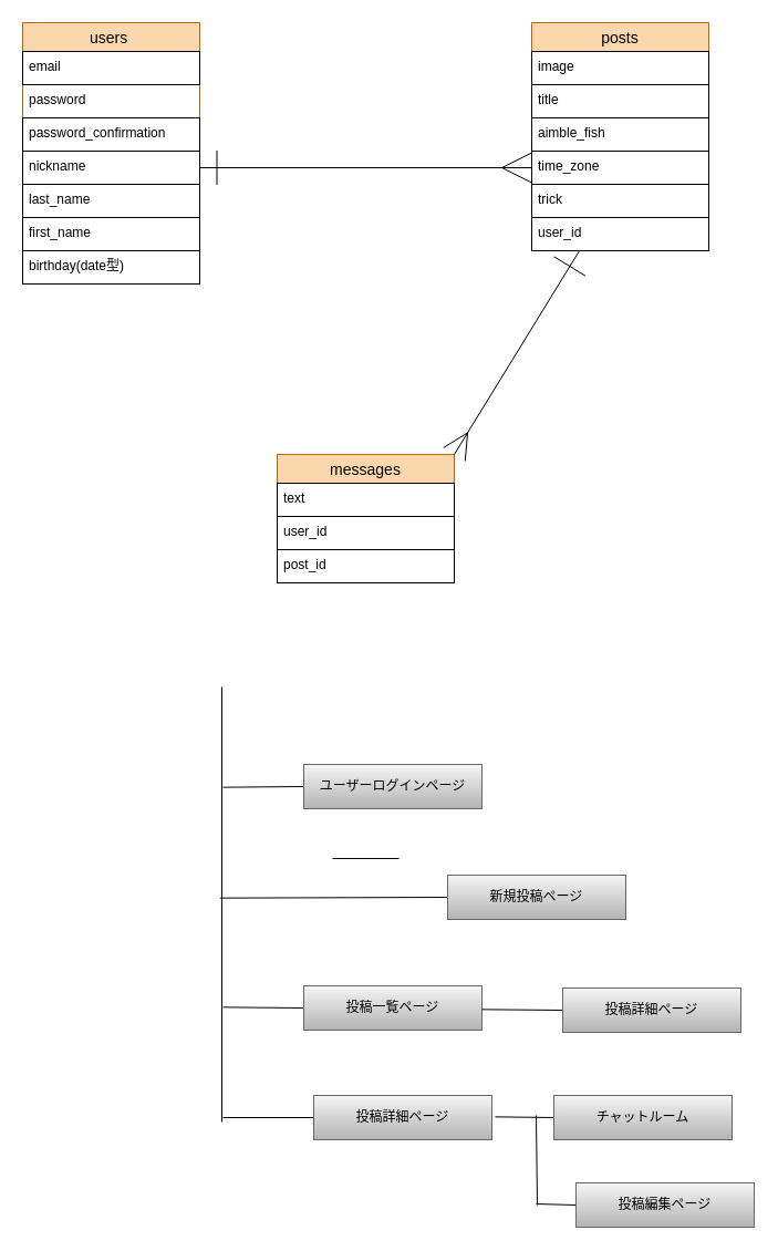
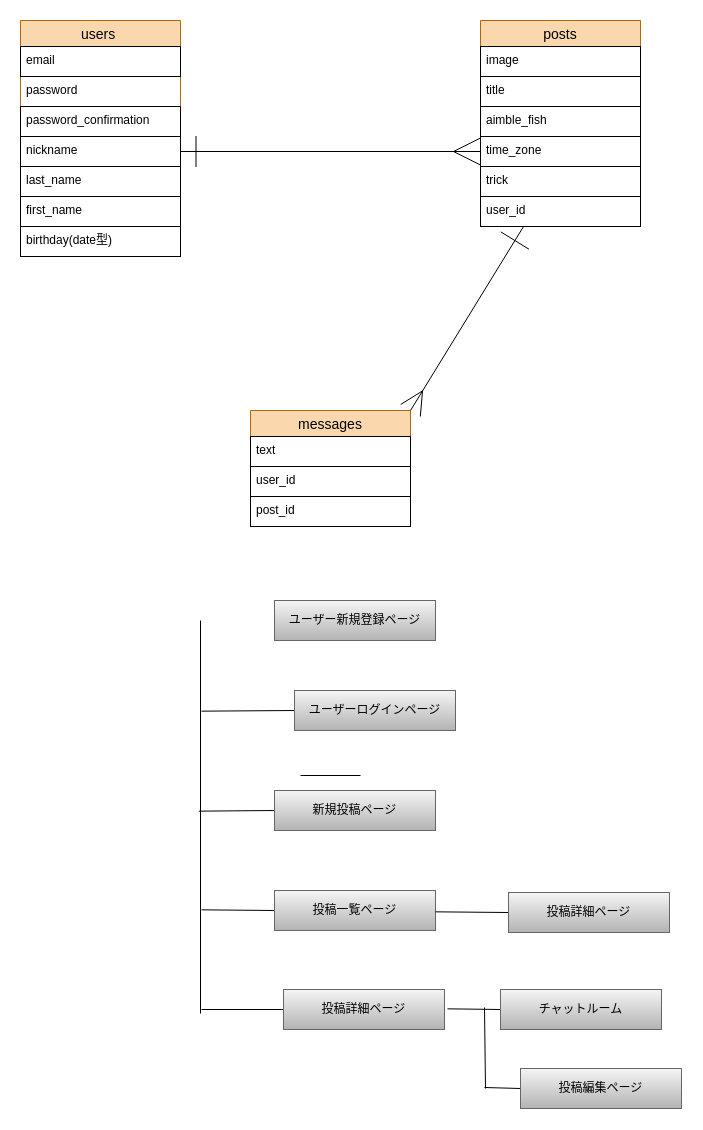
  <mxCell id="0" />
  <mxCell id="1" parent="0" />
  <mxCell id="2" value="users " style="swimlane;fontStyle=0;childLayout=stackLayout;horizontal=1;startSize=26;horizontalStack=0;resizeParent=1;resizeParentMax=0;resizeLast=0;collapsible=1;marginBottom=0;align=center;fontSize=14;strokeColor=#b46504;fillColor=#fad7ac;fontColor=#000000;" parent="1" vertex="1"><mxGeometry x="20" y="20" width="160" height="236" as="geometry" /></mxCell>
  <mxCell id="3" value="email" style="text;spacingLeft=4;spacingRight=4;overflow=hidden;rotatable=0;points=[[0,0.5],[1,0.5]];portConstraint=eastwest;fontSize=12;strokeColor=#000000;fontColor=#000000;" parent="2" vertex="1"><mxGeometry y="26" width="160" height="30" as="geometry" /></mxCell>
  <mxCell id="4" value="password" style="text;spacingLeft=4;spacingRight=4;overflow=hidden;rotatable=0;points=[[0,0.5],[1,0.5]];portConstraint=eastwest;fontSize=12;fontColor=#000000;" parent="2" vertex="1"><mxGeometry y="56" width="160" height="30" as="geometry" /></mxCell>
  <mxCell id="5" value="password_confirmation" style="text;spacingLeft=4;spacingRight=4;overflow=hidden;rotatable=0;points=[[0,0.5],[1,0.5]];portConstraint=eastwest;fontSize=12;strokeColor=#000000;fontColor=#000000;" parent="2" vertex="1"><mxGeometry y="86" width="160" height="30" as="geometry" /></mxCell>
  <mxCell id="6" value="nickname" style="text;spacingLeft=4;spacingRight=4;overflow=hidden;rotatable=0;points=[[0,0.5],[1,0.5]];portConstraint=eastwest;fontSize=12;strokeColor=#000000;fontColor=#000000;" parent="2" vertex="1"><mxGeometry y="116" width="160" height="30" as="geometry" /></mxCell>
  <mxCell id="7" value="last_name" style="text;spacingLeft=4;spacingRight=4;overflow=hidden;rotatable=0;points=[[0,0.5],[1,0.5]];portConstraint=eastwest;fontSize=12;strokeColor=#000000;fontColor=#000000;" parent="2" vertex="1"><mxGeometry y="146" width="160" height="30" as="geometry" /></mxCell>
  <mxCell id="8" value="first_name" style="text;spacingLeft=4;spacingRight=4;overflow=hidden;rotatable=0;points=[[0,0.5],[1,0.5]];portConstraint=eastwest;fontSize=12;strokeColor=#000000;fontColor=#000000;" parent="2" vertex="1"><mxGeometry y="176" width="160" height="30" as="geometry" /></mxCell>
  <mxCell id="9" value="birthday(date型)" style="text;spacingLeft=4;spacingRight=4;overflow=hidden;rotatable=0;points=[[0,0.5],[1,0.5]];portConstraint=eastwest;fontSize=12;strokeColor=#000000;fontColor=#000000;" parent="2" vertex="1"><mxGeometry y="206" width="160" height="30" as="geometry" /></mxCell>
  <mxCell id="10" value="posts" style="swimlane;fontStyle=0;childLayout=stackLayout;horizontal=1;startSize=26;horizontalStack=0;resizeParent=1;resizeParentMax=0;resizeLast=0;collapsible=1;marginBottom=0;align=center;fontSize=14;strokeColor=#b46504;fillColor=#fad7ac;fontColor=#000000;" parent="1" vertex="1"><mxGeometry x="480" y="20" width="160" height="206" as="geometry" /></mxCell>
  <mxCell id="11" value="image    " style="text;fillColor=none;spacingLeft=4;spacingRight=4;overflow=hidden;rotatable=0;points=[[0,0.5],[1,0.5]];portConstraint=eastwest;fontSize=12;fontColor=#000000;strokeColor=#000000;" parent="10" vertex="1"><mxGeometry y="26" width="160" height="30" as="geometry" /></mxCell>
  <mxCell id="12" value="title" style="text;fillColor=none;spacingLeft=4;spacingRight=4;overflow=hidden;rotatable=0;points=[[0,0.5],[1,0.5]];portConstraint=eastwest;fontSize=12;fontColor=#000000;strokeColor=#000000;" parent="10" vertex="1"><mxGeometry y="56" width="160" height="30" as="geometry" /></mxCell>
  <mxCell id="13" value="aimble_fish" style="text;fillColor=none;spacingLeft=4;spacingRight=4;overflow=hidden;rotatable=0;points=[[0,0.5],[1,0.5]];portConstraint=eastwest;fontSize=12;fontColor=#000000;strokeColor=#000000;" parent="10" vertex="1"><mxGeometry y="86" width="160" height="30" as="geometry" /></mxCell>
  <mxCell id="14" value="time_zone" style="text;fillColor=none;spacingLeft=4;spacingRight=4;overflow=hidden;rotatable=0;points=[[0,0.5],[1,0.5]];portConstraint=eastwest;fontSize=12;fontColor=#000000;strokeColor=#000000;" parent="10" vertex="1"><mxGeometry y="116" width="160" height="30" as="geometry" /></mxCell>
  <mxCell id="15" value="trick" style="text;fillColor=none;spacingLeft=4;spacingRight=4;overflow=hidden;rotatable=0;points=[[0,0.5],[1,0.5]];portConstraint=eastwest;fontSize=12;fontColor=#000000;strokeColor=#000000;" parent="10" vertex="1"><mxGeometry y="146" width="160" height="30" as="geometry" /></mxCell>
  <mxCell id="16" value="user_id" style="text;fillColor=none;spacingLeft=4;spacingRight=4;overflow=hidden;rotatable=0;points=[[0,0.5],[1,0.5]];portConstraint=eastwest;fontSize=12;fontColor=#000000;strokeColor=#000000;" parent="10" vertex="1"><mxGeometry y="176" width="160" height="30" as="geometry" /></mxCell>
  <mxCell id="17" value="messages" style="swimlane;fontStyle=0;childLayout=stackLayout;horizontal=1;startSize=26;horizontalStack=0;resizeParent=1;resizeParentMax=0;resizeLast=0;collapsible=1;marginBottom=0;align=center;fontSize=14;strokeColor=#b46504;fillColor=#fad7ac;fontColor=#000000;" parent="1" vertex="1"><mxGeometry x="250" y="410" width="160" height="116" as="geometry" /></mxCell>
  <mxCell id="18" value="text" style="text;fillColor=none;spacingLeft=4;spacingRight=4;overflow=hidden;rotatable=0;points=[[0,0.5],[1,0.5]];portConstraint=eastwest;fontSize=12;fontColor=#000000;strokeColor=#000000;" parent="17" vertex="1"><mxGeometry y="26" width="160" height="30" as="geometry" /></mxCell>
  <mxCell id="19" value="user_id" style="text;fillColor=none;spacingLeft=4;spacingRight=4;overflow=hidden;rotatable=0;points=[[0,0.5],[1,0.5]];portConstraint=eastwest;fontSize=12;fontColor=#000000;strokeColor=#000000;" parent="17" vertex="1"><mxGeometry y="56" width="160" height="30" as="geometry" /></mxCell>
  <mxCell id="20" value="post_id" style="text;fillColor=none;spacingLeft=4;spacingRight=4;overflow=hidden;rotatable=0;points=[[0,0.5],[1,0.5]];portConstraint=eastwest;fontSize=12;fontColor=#000000;strokeColor=#000000;" parent="17" vertex="1"><mxGeometry y="86" width="160" height="30" as="geometry" /></mxCell>
  <mxCell id="21" style="edgeStyle=none;html=1;exitX=1;exitY=0.5;exitDx=0;exitDy=0;entryX=0;entryY=0.5;entryDx=0;entryDy=0;endArrow=ERmany;endFill=0;endSize=25;startArrow=ERone;startFill=0;startSize=29;strokeColor=#000000;" parent="1" source="6" target="14" edge="1"><mxGeometry relative="1" as="geometry" /></mxCell>
  <mxCell id="22" value="" style="fontSize=12;html=1;endArrow=ERmany;startArrow=ERone;shadow=0;endSize=21;startSize=31;startFill=0;sourcePerimeterSpacing=0;endFill=0;exitX=0.269;exitY=1;exitDx=0;exitDy=0;exitPerimeter=0;fontColor=#000000;strokeColor=#000000;entryX=1;entryY=0;entryDx=0;entryDy=0;" parent="1" source="16" target="17" edge="1"><mxGeometry width="100" height="100" relative="1" as="geometry"><mxPoint x="570" y="290" as="sourcePoint" /><mxPoint x="410" y="400" as="targetPoint" /></mxGeometry></mxCell>
+ <mxCell id="23" value="ユーザー新規登録ページ" style="whiteSpace=wrap;html=1;align=center;strokeColor=#666666;fillColor=#f5f5f5;gradientColor=#b3b3b3;fontColor=#000000;" parent="1" vertex="1"><mxGeometry x="274" y="600" width="161" height="40" as="geometry" /></mxCell>
  <mxCell id="24" style="edgeStyle=none;html=1;exitX=0;exitY=0.5;exitDx=0;exitDy=0;shadow=0;fontColor=#000000;endArrow=none;endFill=0;strokeColor=#000000;" parent="1" source="25" edge="1"><mxGeometry relative="1" as="geometry"><mxPoint x="201" y="710.667" as="targetPoint" /></mxGeometry></mxCell>
- <mxCell id="25" value="ユーザーログインページ" style="whiteSpace=wrap;html=1;align=center;strokeColor=#666666;fillColor=#f5f5f5;gradientColor=#b3b3b3;fontColor=#000000;" parent="1" vertex="1"><mxGeometry x="274" y="690" width="161" height="40" as="geometry" /></mxCell>
+ <mxCell id="25" value="ユーザーログインページ" style="whiteSpace=wrap;html=1;align=center;strokeColor=#666666;fillColor=#f5f5f5;gradientColor=#b3b3b3;fontColor=#000000;" parent="1" vertex="1"><mxGeometry x="294" y="690" width="161" height="40" as="geometry" /></mxCell>
  <mxCell id="26" style="edgeStyle=none;html=1;exitX=0;exitY=0.5;exitDx=0;exitDy=0;shadow=0;fontColor=#000000;endArrow=none;endFill=0;strokeColor=#000000;" parent="1" source="27" edge="1"><mxGeometry relative="1" as="geometry"><mxPoint x="198.333" y="810.667" as="targetPoint" /></mxGeometry></mxCell>
- <mxCell id="27" value="新規投稿ページ" style="whiteSpace=wrap;html=1;align=center;strokeColor=#666666;fillColor=#f5f5f5;gradientColor=#b3b3b3;fontColor=#000000;" parent="1" vertex="1"><mxGeometry x="404" y="790" width="161" height="40" as="geometry" /></mxCell>
+ <mxCell id="27" value="新規投稿ページ" style="whiteSpace=wrap;html=1;align=center;strokeColor=#666666;fillColor=#f5f5f5;gradientColor=#b3b3b3;fontColor=#000000;" parent="1" vertex="1"><mxGeometry x="274" y="790" width="161" height="40" as="geometry" /></mxCell>
  <mxCell id="28" style="edgeStyle=none;html=1;exitX=0;exitY=0.5;exitDx=0;exitDy=0;shadow=0;fontColor=#000000;endArrow=none;endFill=0;strokeColor=#000000;" parent="1" source="29" edge="1"><mxGeometry relative="1" as="geometry"><mxPoint x="201" y="909.333" as="targetPoint" /></mxGeometry></mxCell>
  <mxCell id="29" value="投稿一覧ページ" style="whiteSpace=wrap;html=1;align=center;strokeColor=#666666;fillColor=#f5f5f5;gradientColor=#b3b3b3;fontColor=#000000;" parent="1" vertex="1"><mxGeometry x="274" y="890" width="161" height="40" as="geometry" /></mxCell>
  <mxCell id="30" value="" style="line;strokeWidth=1;rotatable=0;dashed=0;labelPosition=right;align=left;verticalAlign=middle;spacingTop=0;spacingLeft=6;points=[];portConstraint=eastwest;fontColor=#000000;" parent="1" vertex="1"><mxGeometry x="300" y="770" width="60" height="10" as="geometry" /></mxCell>
  <mxCell id="31" style="edgeStyle=none;html=1;shadow=0;fontColor=#000000;strokeColor=#000000;endArrow=none;endFill=0;" parent="1" edge="1"><mxGeometry relative="1" as="geometry"><mxPoint x="200" y="620" as="sourcePoint" /><mxPoint x="200" y="1013" as="targetPoint" /></mxGeometry></mxCell>
  <mxCell id="32" style="edgeStyle=none;html=1;exitX=0;exitY=0.5;exitDx=0;exitDy=0;shadow=0;fontColor=#000000;endArrow=none;endFill=0;strokeColor=#000000;" parent="1" source="33" edge="1"><mxGeometry relative="1" as="geometry"><mxPoint x="201" y="1009" as="targetPoint" /></mxGeometry></mxCell>
  <mxCell id="33" value="投稿詳細ページ" style="whiteSpace=wrap;html=1;align=center;strokeColor=#666666;fillColor=#f5f5f5;gradientColor=#b3b3b3;fontColor=#000000;" parent="1" vertex="1"><mxGeometry x="283" y="989" width="161" height="40" as="geometry" /></mxCell>
  <mxCell id="34" style="edgeStyle=none;html=1;exitX=0;exitY=0.5;exitDx=0;exitDy=0;shadow=0;fontColor=#000000;endArrow=none;endFill=0;strokeColor=#000000;" parent="1" source="35" edge="1"><mxGeometry relative="1" as="geometry"><mxPoint x="435" y="911.333" as="targetPoint" /></mxGeometry></mxCell>
  <mxCell id="35" value="投稿詳細ページ" style="whiteSpace=wrap;html=1;align=center;strokeColor=#666666;fillColor=#f5f5f5;gradientColor=#b3b3b3;fontColor=#000000;" parent="1" vertex="1"><mxGeometry x="508" y="892" width="161" height="40" as="geometry" /></mxCell>
  <mxCell id="36" style="edgeStyle=none;html=1;exitX=0;exitY=0.5;exitDx=0;exitDy=0;shadow=0;fontColor=#000000;endArrow=none;endFill=0;strokeColor=#000000;" parent="1" source="37" edge="1"><mxGeometry relative="1" as="geometry"><mxPoint x="447" y="1008.333" as="targetPoint" /></mxGeometry></mxCell>
  <mxCell id="37" value="チャットルーム" style="whiteSpace=wrap;html=1;align=center;strokeColor=#666666;fillColor=#f5f5f5;gradientColor=#b3b3b3;fontColor=#000000;" parent="1" vertex="1"><mxGeometry x="500" y="989" width="161" height="40" as="geometry" /></mxCell>
  <mxCell id="38" style="edgeStyle=none;html=1;exitX=0;exitY=0.5;exitDx=0;exitDy=0;shadow=0;fontColor=#000000;endArrow=none;endFill=0;strokeColor=#000000;" parent="1" source="39" edge="1"><mxGeometry relative="1" as="geometry"><mxPoint x="484" y="1087" as="targetPoint" /></mxGeometry></mxCell>
  <mxCell id="39" value="投稿編集ページ" style="whiteSpace=wrap;html=1;align=center;strokeColor=#666666;fillColor=#f5f5f5;gradientColor=#b3b3b3;fontColor=#000000;" parent="1" vertex="1"><mxGeometry x="520" y="1068" width="161" height="40" as="geometry" /></mxCell>
  <mxCell id="40" style="edgeStyle=none;html=1;exitX=0;exitY=0.5;exitDx=0;exitDy=0;shadow=0;fontColor=#000000;endArrow=none;endFill=0;strokeColor=#000000;" parent="1" edge="1"><mxGeometry relative="1" as="geometry"><mxPoint x="484" y="1007" as="targetPoint" /><mxPoint x="485" y="1088" as="sourcePoint" /></mxGeometry></mxCell>
